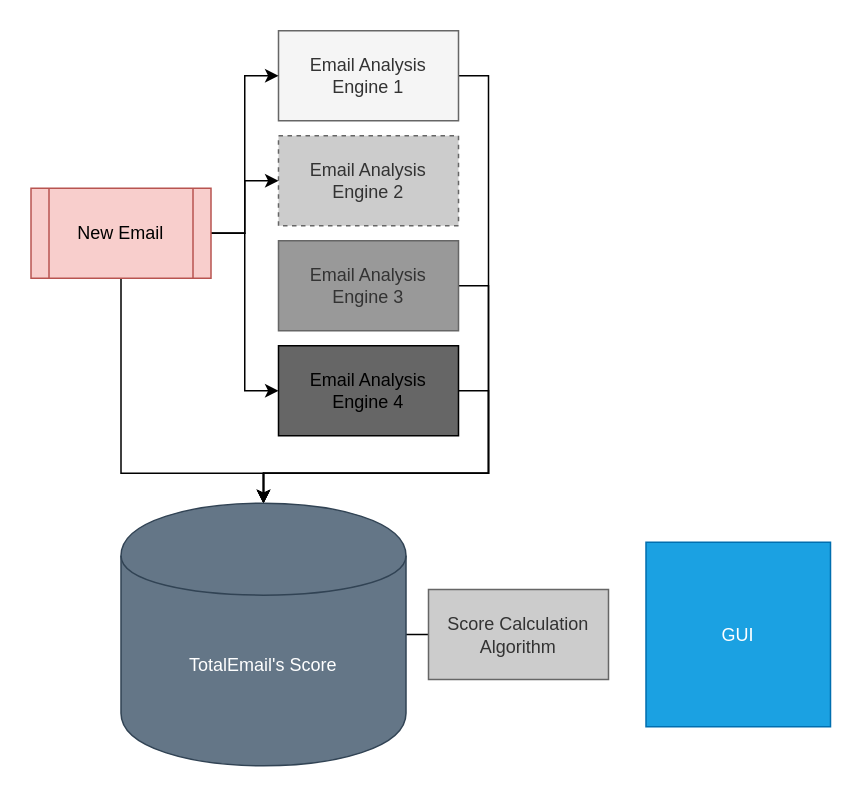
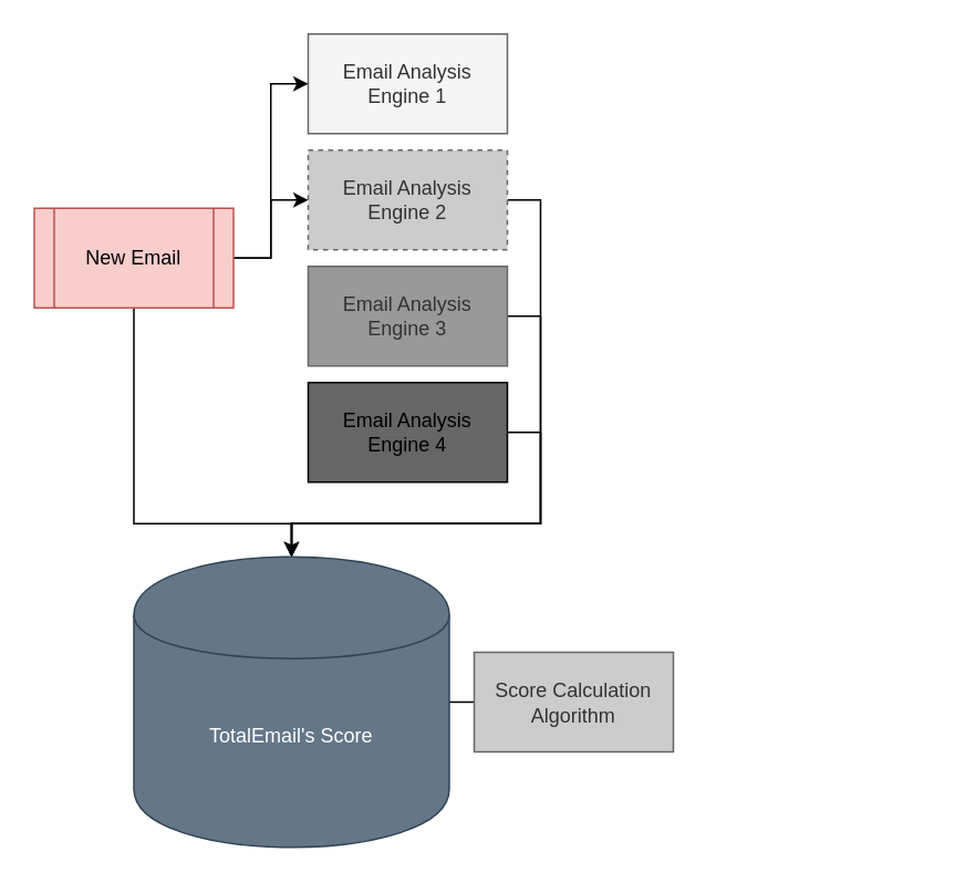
  <mxCell id="0" />
  <mxCell id="1" parent="0" />
- <mxCell id="2" style="edgeStyle=orthogonalEdgeStyle;rounded=0;orthogonalLoop=1;jettySize=auto;html=1;exitX=1;exitY=0.5;exitDx=0;exitDy=0;entryX=0.5;entryY=0;entryDx=0;entryDy=0;" edge="1" parent="1" source="3" target="16"><mxGeometry relative="1" as="geometry"><Array as="points"><mxPoint x="325" y="50" /><mxPoint x="325" y="315" /><mxPoint x="175" y="315" /></Array></mxGeometry></mxCell>
  <mxCell id="3" value="Email Analysis Engine 1" style="rounded=0;whiteSpace=wrap;html=1;fillColor=#f5f5f5;strokeColor=#666666;fontColor=#333333;" vertex="1" parent="1"><mxGeometry x="185" y="20" width="120" height="60" as="geometry" /></mxCell>
+ <mxCell id="4" style="edgeStyle=orthogonalEdgeStyle;rounded=0;orthogonalLoop=1;jettySize=auto;html=1;exitX=1;exitY=0.5;exitDx=0;exitDy=0;entryX=0.5;entryY=0;entryDx=0;entryDy=0;" edge="1" parent="1" source="5" target="16"><mxGeometry relative="1" as="geometry"><mxPoint x="520" y="375" as="targetPoint" /><Array as="points"><mxPoint x="325" y="120" /><mxPoint x="325" y="315" /><mxPoint x="175" y="315" /></Array></mxGeometry></mxCell>
  <mxCell id="5" value="Email Analysis Engine 2&lt;br&gt;" style="rounded=0;whiteSpace=wrap;html=1;fillColor=#cccccc;strokeColor=#666666;fontColor=#333333;dashed=1;" vertex="1" parent="1"><mxGeometry x="185" y="90" width="120" height="60" as="geometry" /></mxCell>
  <mxCell id="6" style="edgeStyle=orthogonalEdgeStyle;rounded=0;orthogonalLoop=1;jettySize=auto;html=1;exitX=1;exitY=0.5;exitDx=0;exitDy=0;entryX=0.5;entryY=0;entryDx=0;entryDy=0;" edge="1" parent="1" source="7" target="16"><mxGeometry relative="1" as="geometry"><mxPoint x="170" y="395" as="targetPoint" /><Array as="points"><mxPoint x="325" y="190" /><mxPoint x="325" y="315" /><mxPoint x="175" y="315" /></Array></mxGeometry></mxCell>
  <mxCell id="7" value="Email Analysis Engine 3" style="rounded=0;whiteSpace=wrap;html=1;fillColor=#999999;strokeColor=#666666;fontColor=#333333;" vertex="1" parent="1"><mxGeometry x="185" y="160" width="120" height="60" as="geometry" /></mxCell>
  <mxCell id="8" style="edgeStyle=orthogonalEdgeStyle;rounded=0;orthogonalLoop=1;jettySize=auto;html=1;exitX=1;exitY=0.5;exitDx=0;exitDy=0;entryX=0.5;entryY=0;entryDx=0;entryDy=0;" edge="1" parent="1" source="9" target="16"><mxGeometry relative="1" as="geometry"><Array as="points"><mxPoint x="325" y="260" /><mxPoint x="325" y="315" /><mxPoint x="175" y="315" /></Array></mxGeometry></mxCell>
  <mxCell id="9" value="Email Analysis Engine 4" style="rounded=0;whiteSpace=wrap;html=1;fillColor=#666666;" vertex="1" parent="1"><mxGeometry x="185" y="230" width="120" height="60" as="geometry" /></mxCell>
  <mxCell id="10" style="edgeStyle=orthogonalEdgeStyle;rounded=0;orthogonalLoop=1;jettySize=auto;html=1;exitX=1;exitY=0.5;exitDx=0;exitDy=0;entryX=0;entryY=0.5;entryDx=0;entryDy=0;" edge="1" parent="1" source="14" target="3"><mxGeometry relative="1" as="geometry" /></mxCell>
  <mxCell id="11" style="edgeStyle=orthogonalEdgeStyle;rounded=0;orthogonalLoop=1;jettySize=auto;html=1;exitX=1;exitY=0.5;exitDx=0;exitDy=0;entryX=0;entryY=0.5;entryDx=0;entryDy=0;" edge="1" parent="1" source="14" target="5"><mxGeometry relative="1" as="geometry" /></mxCell>
- <mxCell id="12" style="edgeStyle=orthogonalEdgeStyle;rounded=0;orthogonalLoop=1;jettySize=auto;html=1;exitX=1;exitY=0.5;exitDx=0;exitDy=0;entryX=0;entryY=0.5;entryDx=0;entryDy=0;" edge="1" parent="1" source="14" target="9"><mxGeometry relative="1" as="geometry" /></mxCell>
  <mxCell id="13" style="edgeStyle=orthogonalEdgeStyle;rounded=0;orthogonalLoop=1;jettySize=auto;html=1;exitX=0.5;exitY=1;exitDx=0;exitDy=0;entryX=0.5;entryY=0;entryDx=0;entryDy=0;" edge="1" parent="1" source="14" target="16"><mxGeometry relative="1" as="geometry"><Array as="points"><mxPoint x="80" y="315" /><mxPoint x="175" y="315" /></Array></mxGeometry></mxCell>
  <mxCell id="14" value="New Email&lt;br&gt;" style="shape=process;whiteSpace=wrap;html=1;backgroundOutline=1;fillColor=#f8cecc;strokeColor=#b85450;" vertex="1" parent="1"><mxGeometry x="20" y="125" width="120" height="60" as="geometry" /></mxCell>
  <mxCell id="15" style="edgeStyle=orthogonalEdgeStyle;rounded=0;orthogonalLoop=1;jettySize=auto;html=1;exitX=1;exitY=0.5;exitDx=0;exitDy=0;endArrow=none;endFill=0;" edge="1" parent="1" source="16" target="18"><mxGeometry relative="1" as="geometry" /></mxCell>
  <mxCell id="16" value="TotalEmail's Score" style="shape=cylinder;whiteSpace=wrap;html=1;boundedLbl=1;backgroundOutline=1;fillColor=#647687;strokeColor=#314354;fontColor=#ffffff;" vertex="1" parent="1"><mxGeometry x="80" y="335" width="190" height="175" as="geometry" /></mxCell>
- <mxCell id="17" value="GUI" style="whiteSpace=wrap;html=1;aspect=fixed;fillColor=#1ba1e2;strokeColor=#006EAF;fontColor=#ffffff;" vertex="1" parent="1"><mxGeometry x="430" y="361" width="123" height="123" as="geometry" /></mxCell>
  <mxCell id="18" value="Score Calculation Algorithm" style="rounded=0;whiteSpace=wrap;html=1;fillColor=#cccccc;strokeColor=#666666;fontColor=#333333;" vertex="1" parent="1"><mxGeometry x="285" y="392.5" width="120" height="60" as="geometry" /></mxCell>
  <mxCell id="19" style="edgeStyle=orthogonalEdgeStyle;rounded=0;orthogonalLoop=1;jettySize=auto;html=1;exitX=0.5;exitY=1;exitDx=0;exitDy=0;endArrow=none;endFill=0;" edge="1" parent="1" source="18" target="18"><mxGeometry relative="1" as="geometry" /></mxCell>
